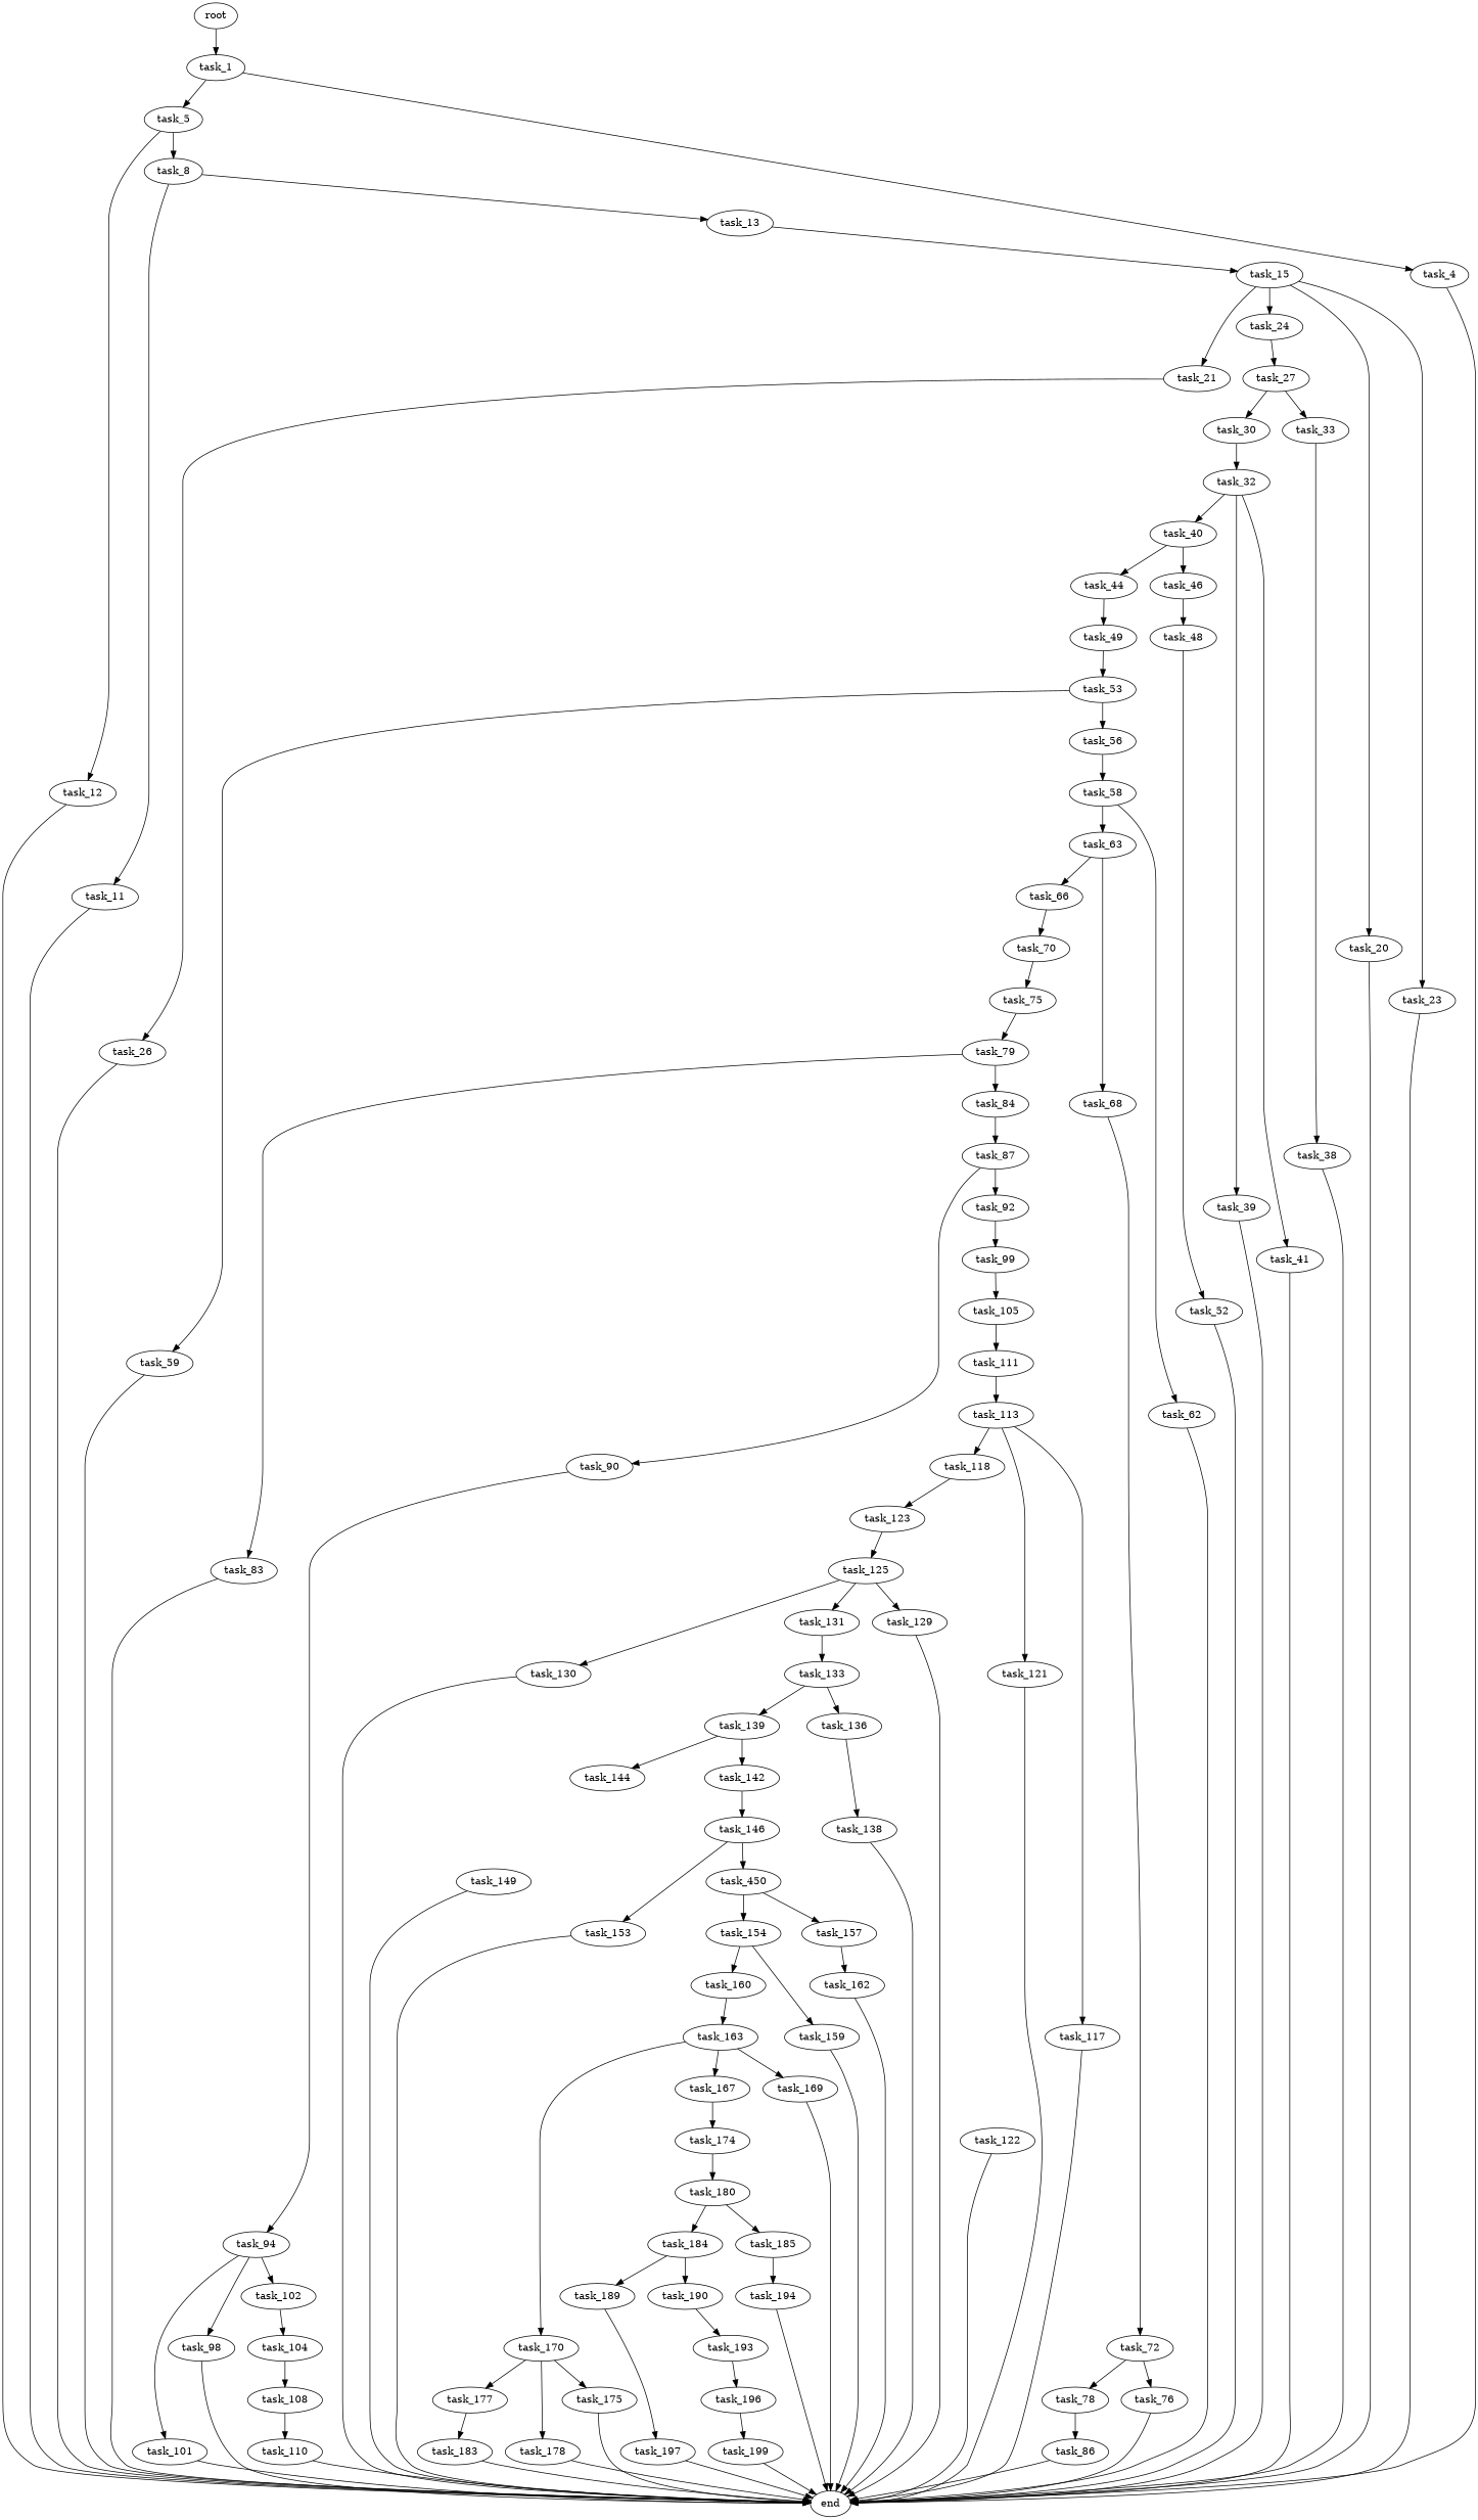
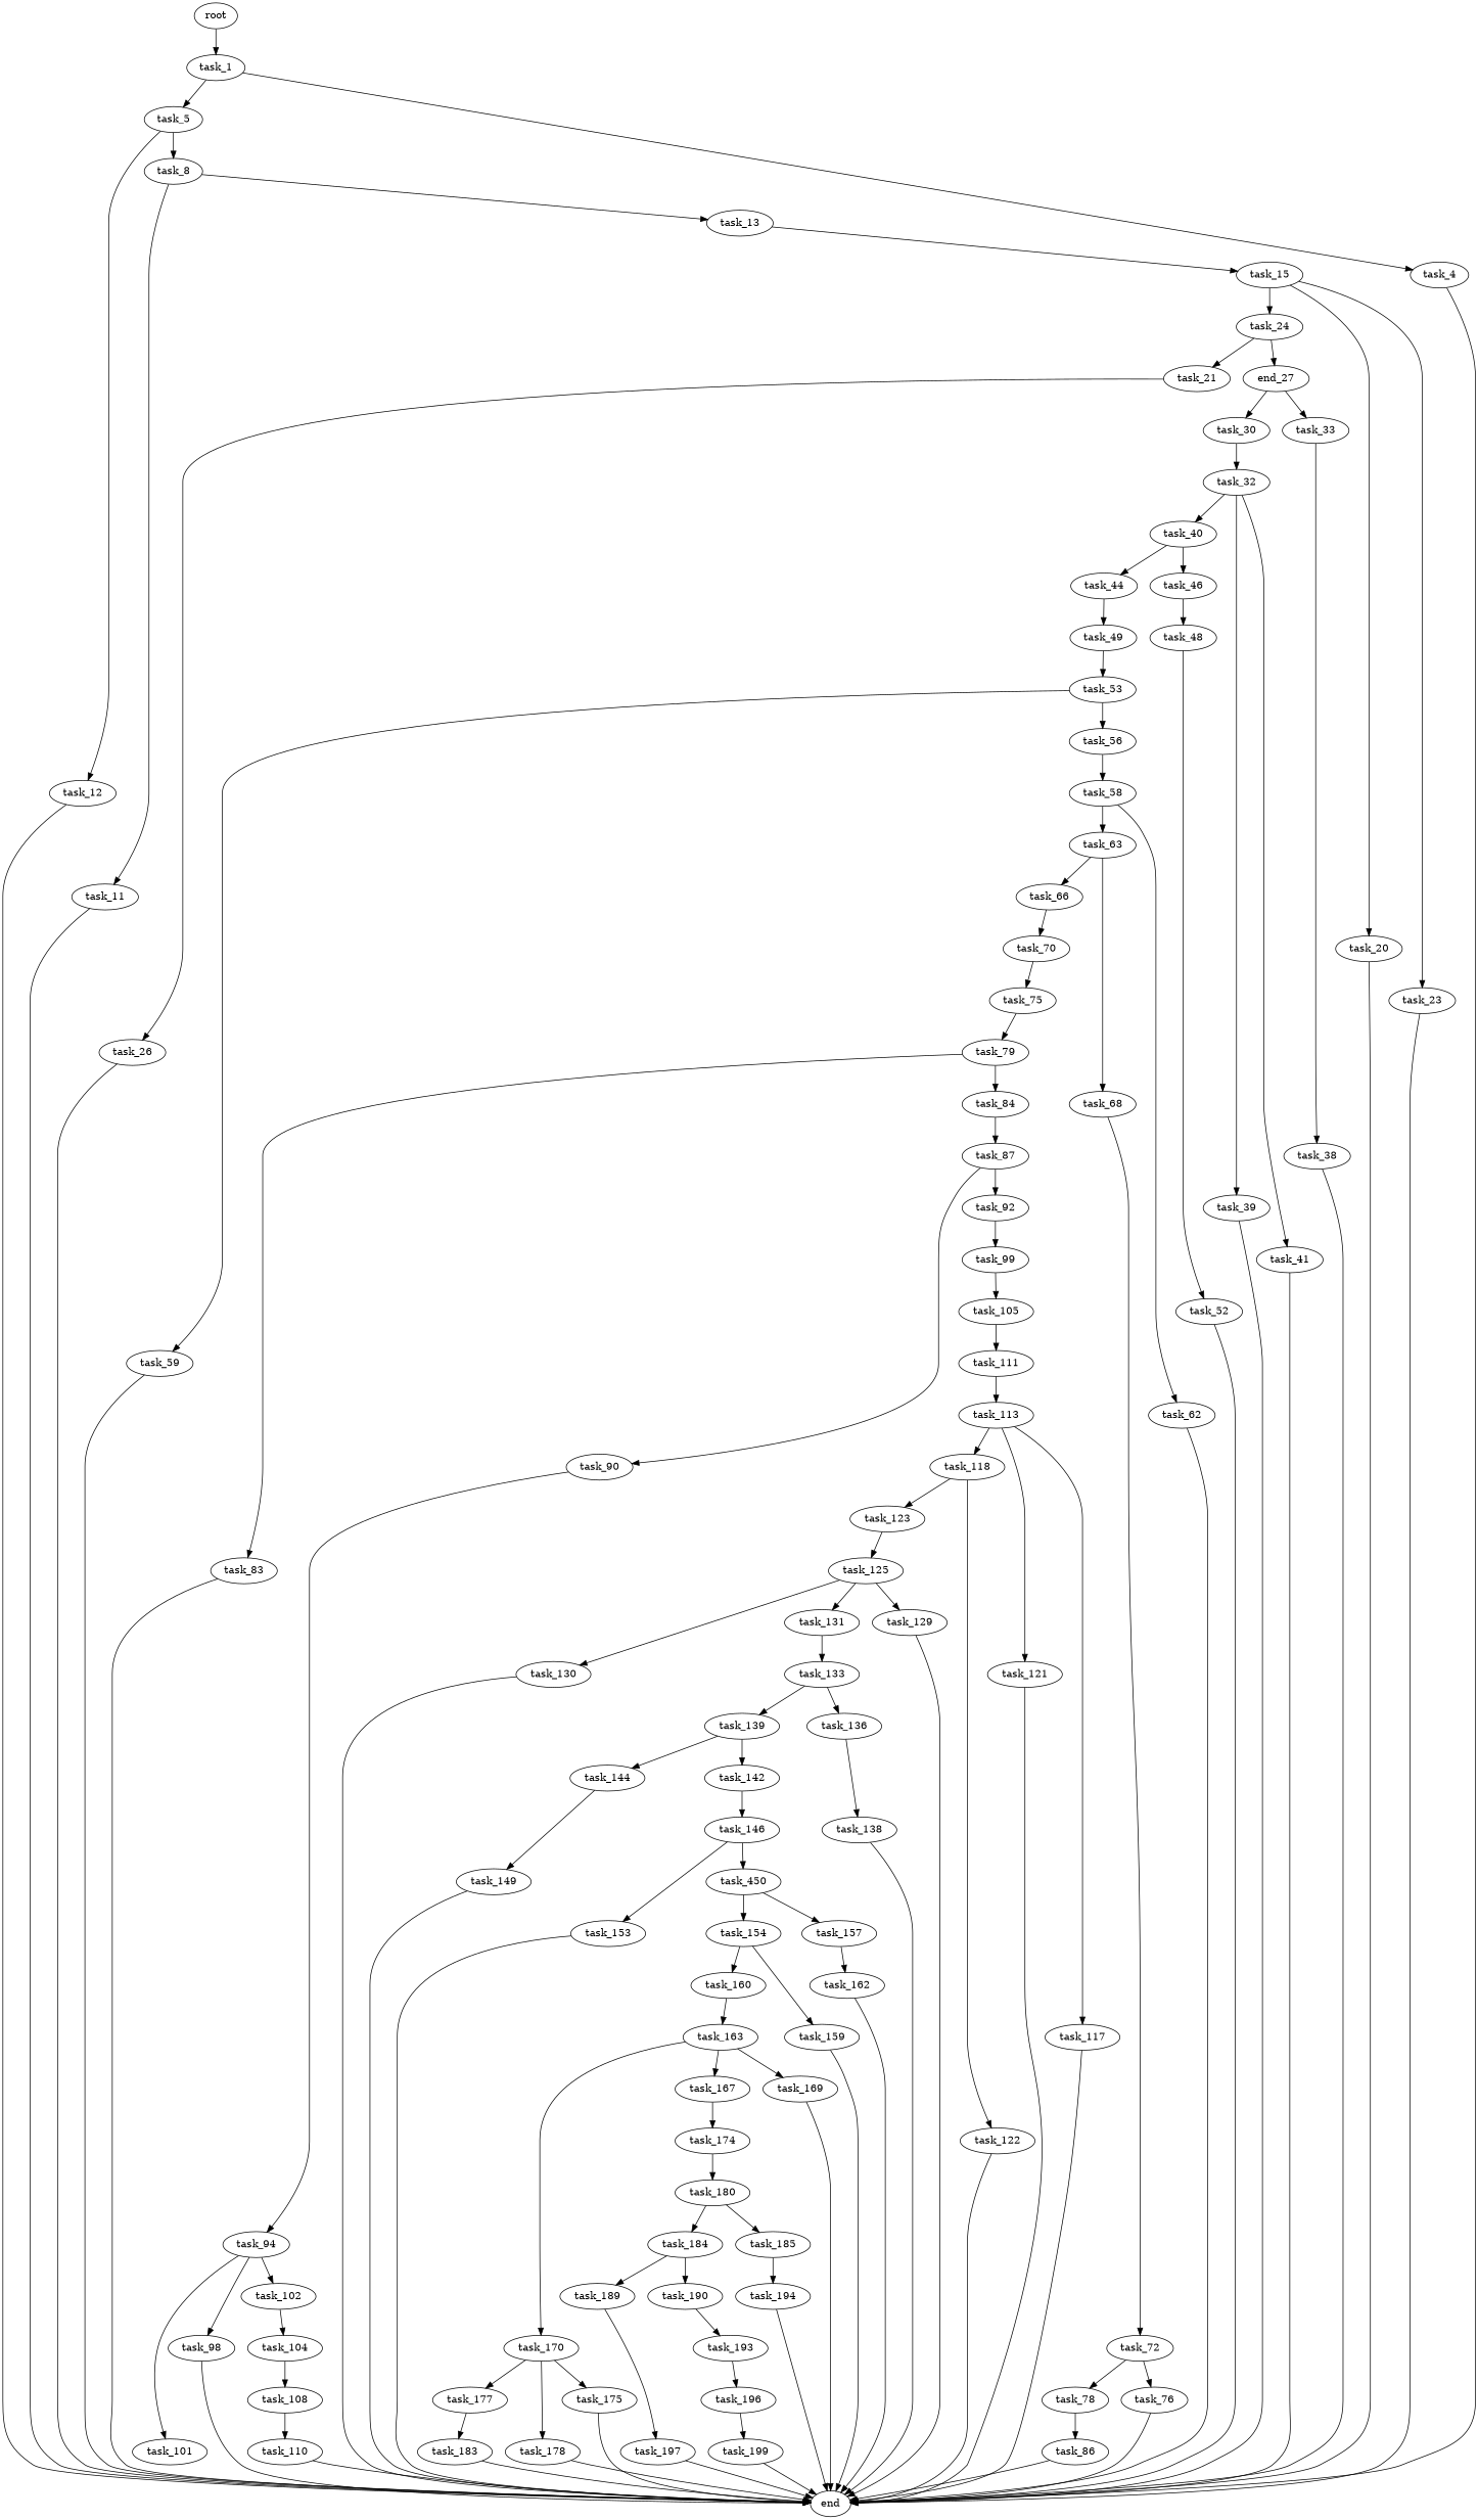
  digraph {
    root
    task_1
    task_5
    task_4
    task_90
    task_94
    task_101
    task_98
    task_102
    task_154
    task_160
    task_159
    task_163
    end
    task_12
    task_8
    task_11
    task_53
    task_59
    task_56
    task_58
    task_174
    task_180
    task_184
    task_185
    task_177
    task_183
    task_63
    task_66
    task_68
    task_70
    task_72
    task_99
    task_105
    task_111
    task_75
    task_79
    task_38
    task_108
    task_110
    task_13
    task_15
    task_21
    task_26
    task_52
    task_139
    task_144
    task_142
    task_149
    task_146
    task_123
    task_125
    task_130
    task_131
    task_129
    task_178
    task_44
    task_49
    task_24
-   task_27
+   task_27 [label=end_27]
    task_30
    task_33
    task_170
    task_175
    task_32
    task_40
    task_39
    task_41
    task_48
    task_193
    task_196
    task_199
    task_133
    task_136
    task_138
    task_78
    task_76
    task_113
    task_118
    task_121
    task_117
    task_122
    task_62
    task_86
    task_20
    task_23
    task_167
    task_169
    task_87
    task_92
    task_162
    task_189
    task_197
    task_83
    task_153
    task_104
    task_46
    task_157
    task_190
    task_194
    task_84
    n102 [label=task_450]
    root -> task_1
    task_1 -> task_5
    task_1 -> task_4
    task_5 -> task_12
    task_5 -> task_8
    task_4 -> end
    task_90 -> task_94
    task_94 -> task_101
    task_94 -> task_98
    task_94 -> task_102
-   task_101 -> end
    task_98 -> end
    task_102 -> task_104
    task_154 -> task_160
    task_154 -> task_159
    task_160 -> task_163
    task_159 -> end
    task_163 -> task_170
    task_163 -> task_167
    task_163 -> task_169
    task_12 -> end
    task_8 -> task_11
    task_8 -> task_13
    task_11 -> end
    task_53 -> task_59
    task_53 -> task_56
    task_59 -> end
    task_56 -> task_58
    task_58 -> task_63
    task_58 -> task_62
    task_174 -> task_180
    task_180 -> task_184
    task_180 -> task_185
    task_184 -> task_189
    task_184 -> task_190
    task_185 -> task_194
    task_177 -> task_183
    task_183 -> end
    task_63 -> task_66
    task_63 -> task_68
    task_66 -> task_70
    task_68 -> task_72
    task_70 -> task_75
    task_72 -> task_78
    task_72 -> task_76
    task_99 -> task_105
    task_105 -> task_111
    task_111 -> task_113
    task_75 -> task_79
    task_79 -> task_83
    task_79 -> task_84
    task_38 -> end
    task_108 -> task_110
    task_110 -> end
    task_13 -> task_15
-   task_15 -> task_21
+   task_24 -> task_21
    task_15 -> task_24
    task_15 -> task_20
    task_15 -> task_23
    task_21 -> task_26
    task_26 -> end
    task_52 -> end
    task_139 -> task_144
    task_139 -> task_142
+   task_144 -> task_149
    task_142 -> task_146
    task_149 -> end
    task_146 -> task_153
    task_146 -> n102
    task_123 -> task_125
    task_125 -> task_130
    task_125 -> task_131
    task_125 -> task_129
    task_130 -> end
    task_131 -> task_133
    task_129 -> end
    task_178 -> end
    task_44 -> task_49
    task_49 -> task_53
    task_24 -> task_27
    task_27 -> task_30
    task_27 -> task_33
    task_30 -> task_32
    task_33 -> task_38
    task_170 -> task_177
    task_170 -> task_178
    task_170 -> task_175
    task_175 -> end
    task_32 -> task_40
    task_32 -> task_39
    task_32 -> task_41
    task_40 -> task_44
    task_40 -> task_46
    task_39 -> end
    task_41 -> end
    task_48 -> task_52
    task_193 -> task_196
    task_196 -> task_199
    task_199 -> end
    task_133 -> task_139
    task_133 -> task_136
    task_136 -> task_138
    task_138 -> end
    task_78 -> task_86
    task_76 -> end
    task_113 -> task_118
    task_113 -> task_121
    task_113 -> task_117
    task_118 -> task_123
+   task_118 -> task_122
    task_121 -> end
    task_117 -> end
    task_122 -> end
    task_62 -> end
    task_86 -> end
    task_20 -> end
    task_23 -> end
    task_167 -> task_174
    task_169 -> end
    task_87 -> task_90
    task_87 -> task_92
    task_92 -> task_99
    task_162 -> end
    task_189 -> task_197
    task_197 -> end
    task_83 -> end
    task_153 -> end
    task_104 -> task_108
    task_46 -> task_48
    task_157 -> task_162
    task_190 -> task_193
    task_194 -> end
    task_84 -> task_87
    n102 -> task_154
    n102 -> task_157
  }
